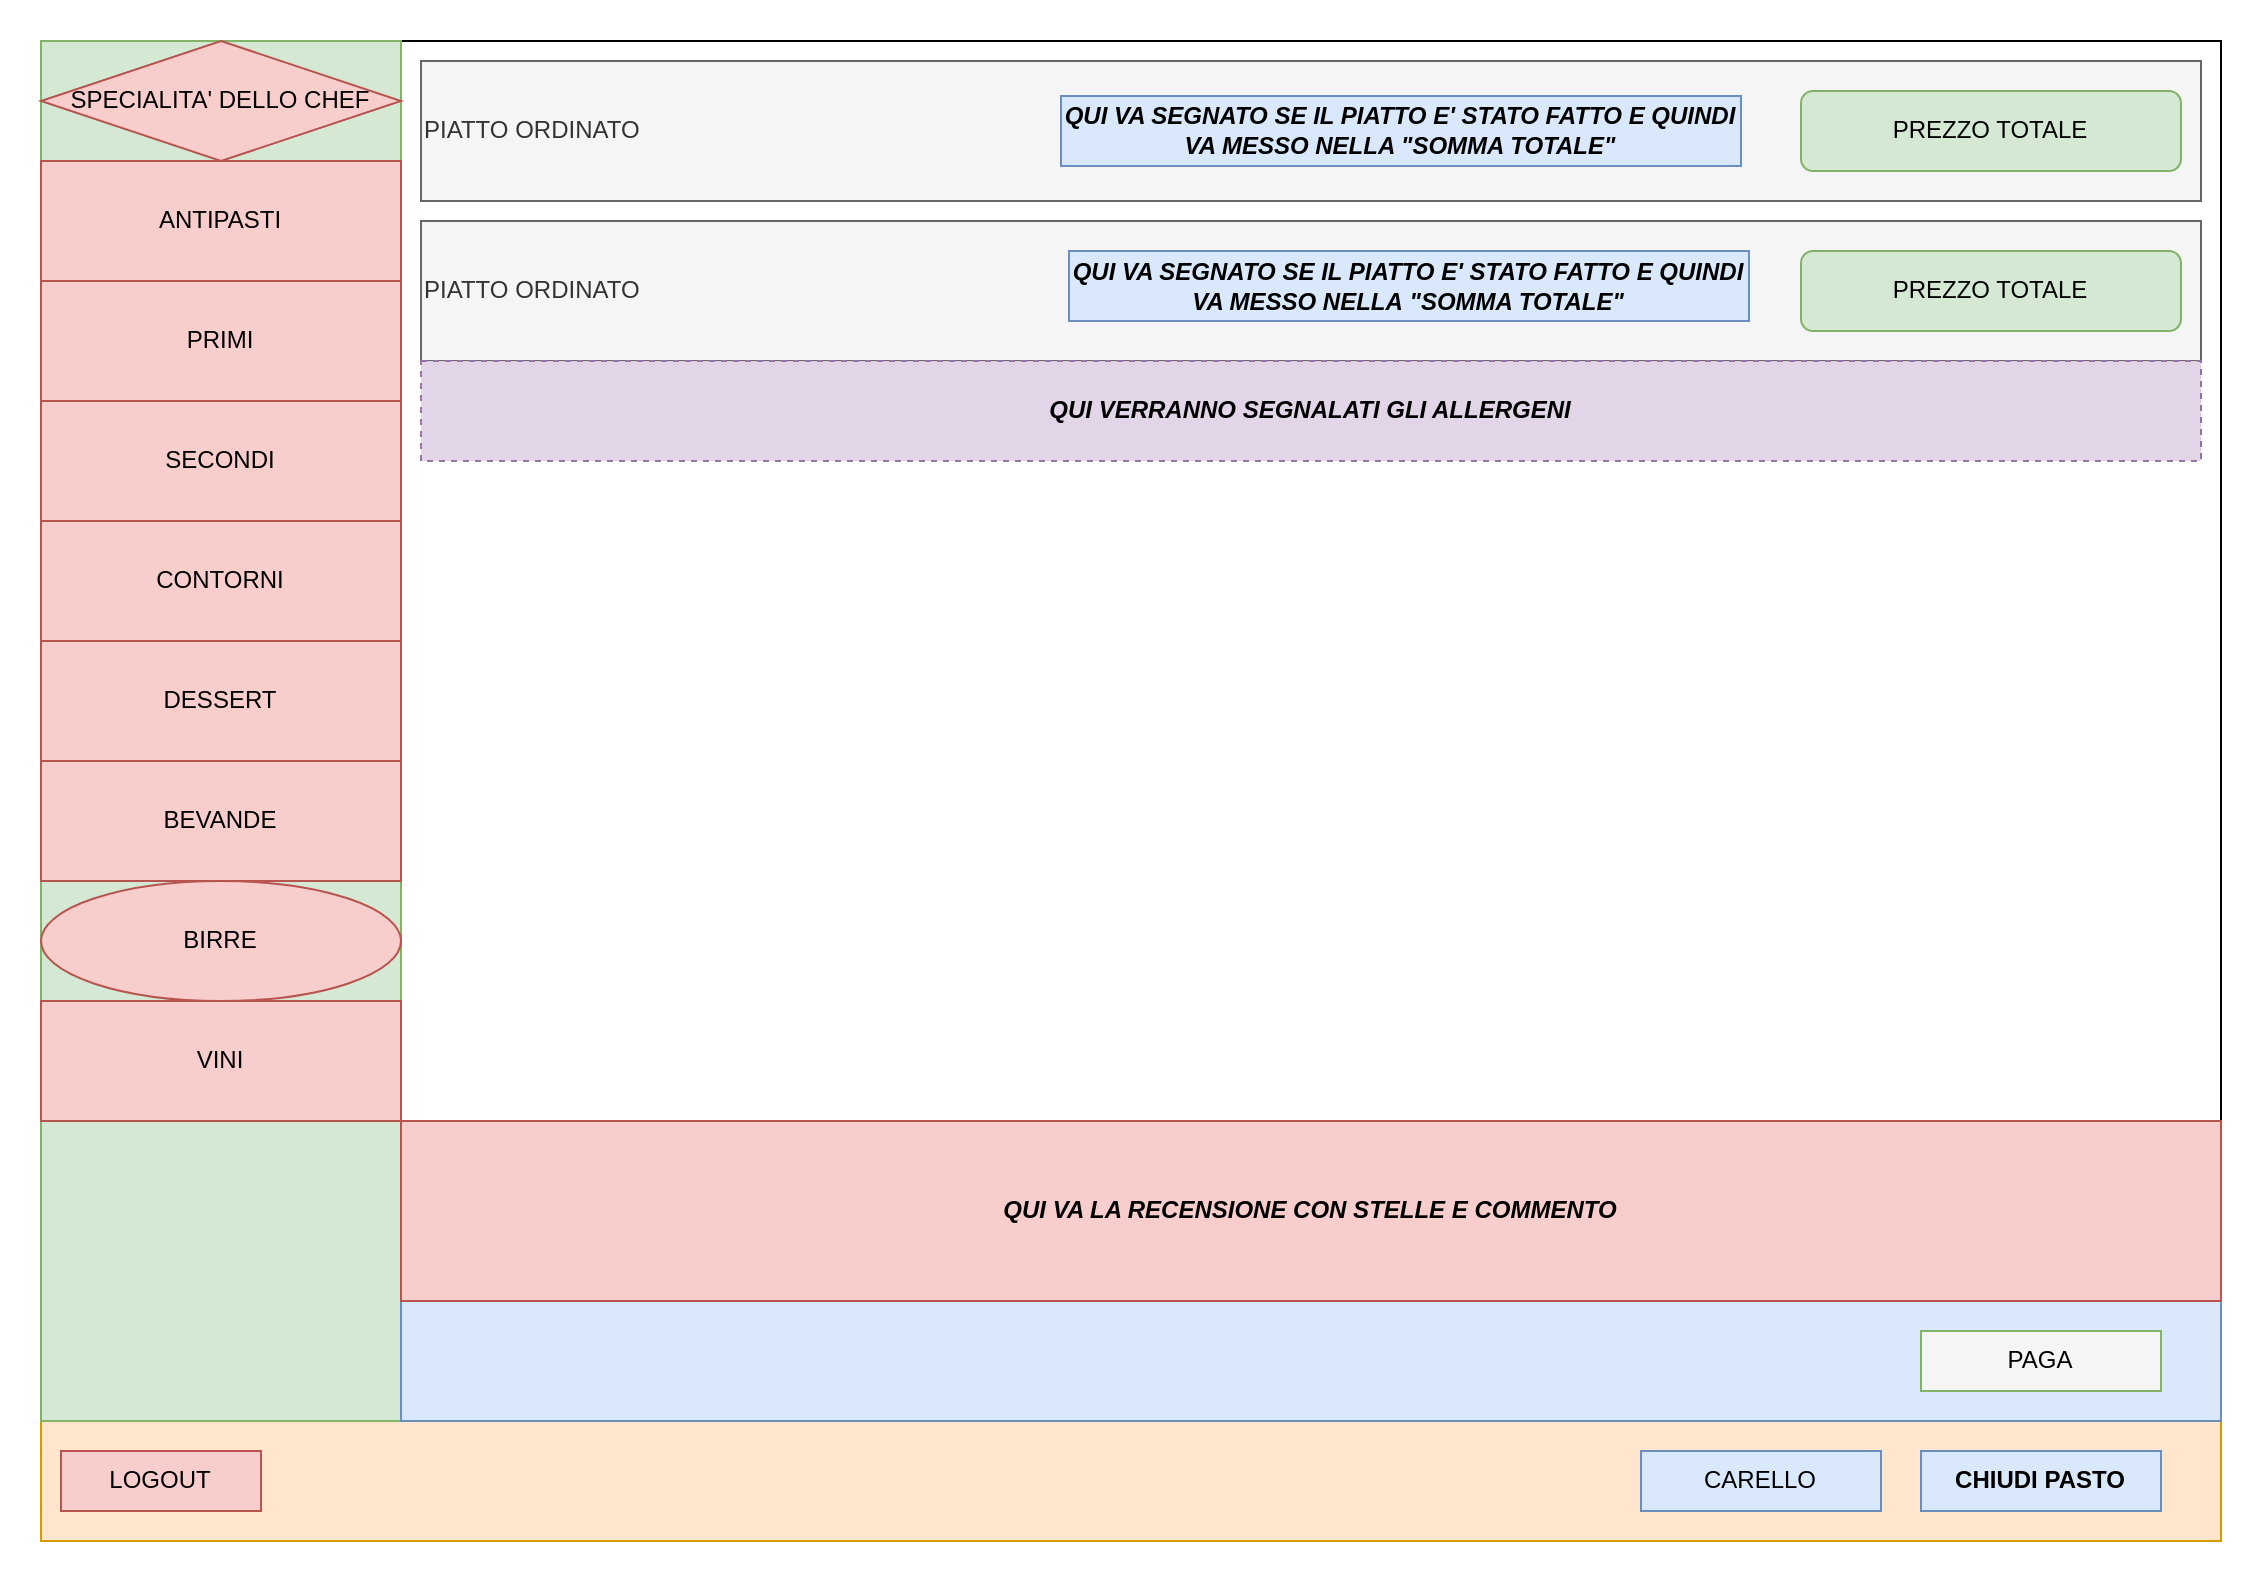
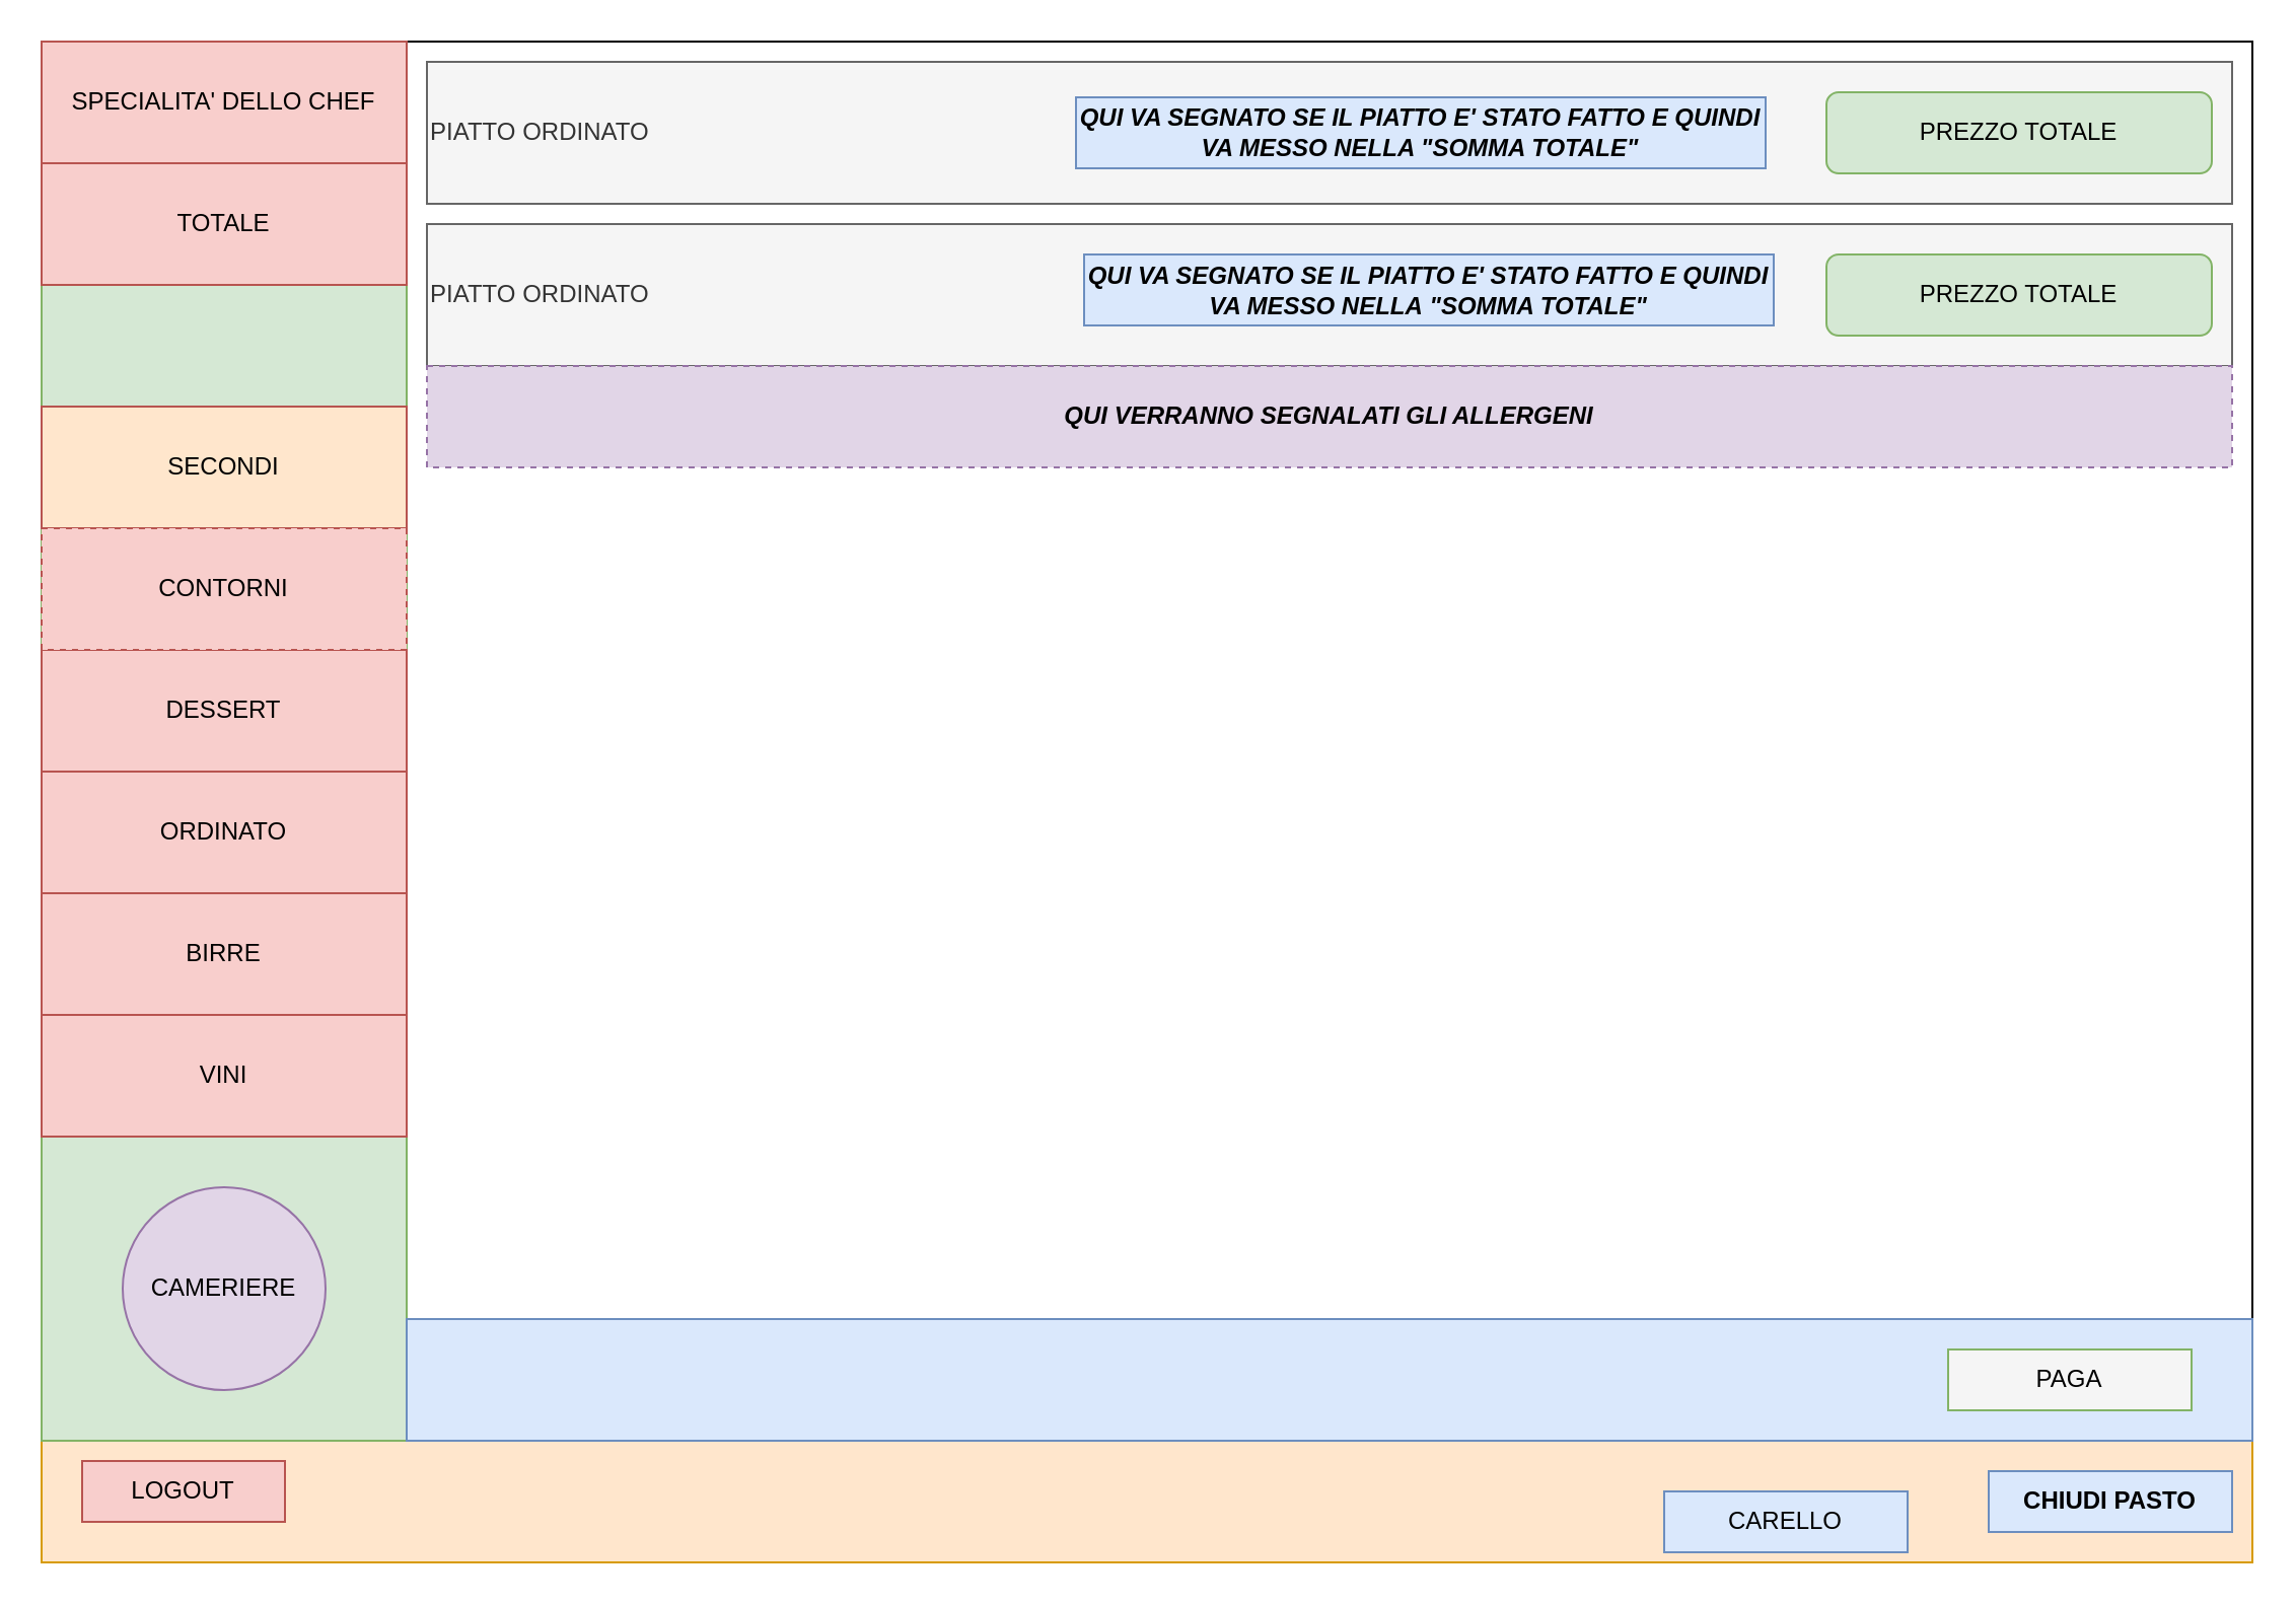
  <mxCell id="0" />
  <mxCell id="1" parent="0" />
  <mxCell id="2" value="" style="rounded=0;whiteSpace=wrap;html=1;" parent="1" vertex="1"><mxGeometry x="20" y="20" width="1090" height="750" as="geometry" /></mxCell>
  <mxCell id="3" value="" style="rounded=0;whiteSpace=wrap;html=1;fillColor=#ffe6cc;strokeColor=#d79b00;" parent="1" vertex="1"><mxGeometry x="20" y="710" width="1090" height="60" as="geometry" /></mxCell>
- <mxCell id="4" value="CARELLO" style="rounded=0;whiteSpace=wrap;html=1;fillColor=#dae8fc;strokeColor=#6c8ebf;" parent="1" vertex="1"><mxGeometry x="820" y="725" width="120" height="30" as="geometry" /></mxCell>
- <mxCell id="5" value="&lt;b&gt;CHIUDI PASTO&lt;/b&gt;" style="rounded=0;whiteSpace=wrap;html=1;fillColor=#dae8fc;strokeColor=#6c8ebf;" parent="1" vertex="1"><mxGeometry x="960" y="725" width="120" height="30" as="geometry" /></mxCell>
+ <mxCell id="4" value="CARELLO" style="rounded=0;whiteSpace=wrap;html=1;fillColor=#dae8fc;strokeColor=#6c8ebf;" parent="1" vertex="1"><mxGeometry x="820" y="735" width="120" height="30" as="geometry" /></mxCell>
+ <mxCell id="5" value="&lt;b&gt;CHIUDI PASTO&lt;/b&gt;" style="rounded=0;whiteSpace=wrap;html=1;fillColor=#dae8fc;strokeColor=#6c8ebf;" parent="1" vertex="1"><mxGeometry x="980" y="725" width="120" height="30" as="geometry" /></mxCell>
  <mxCell id="6" value="" style="rounded=0;whiteSpace=wrap;html=1;fillColor=#d5e8d4;strokeColor=#82b366;" parent="1" vertex="1"><mxGeometry x="20" y="20" width="180" height="690" as="geometry" /></mxCell>
- <mxCell id="7" value="ANTIPASTI" style="rounded=0;whiteSpace=wrap;html=1;fillColor=#f8cecc;strokeColor=#b85450;" parent="1" vertex="1"><mxGeometry x="20" y="80" width="180" height="60" as="geometry" /></mxCell>
- <mxCell id="8" value="PRIMI" style="rounded=0;whiteSpace=wrap;html=1;fillColor=#f8cecc;strokeColor=#b85450;" parent="1" vertex="1"><mxGeometry x="20" y="140" width="180" height="60" as="geometry" /></mxCell>
- <mxCell id="9" value="SPECIALITA' DELLO CHEF" style="rhombus;whiteSpace=wrap;html=1;fillColor=#f8cecc;strokeColor=#b85450;" parent="1" vertex="1"><mxGeometry x="20" y="20" width="180" height="60" as="geometry" /></mxCell>
- <mxCell id="10" value="SECONDI" style="rounded=0;whiteSpace=wrap;html=1;fillColor=#f8cecc;strokeColor=#b85450;" parent="1" vertex="1"><mxGeometry x="20" y="200" width="180" height="60" as="geometry" /></mxCell>
+ <mxCell id="7" value="TOTALE" style="rounded=0;whiteSpace=wrap;html=1;fillColor=#f8cecc;strokeColor=#b85450;" parent="1" vertex="1"><mxGeometry x="20" y="80" width="180" height="60" as="geometry" /></mxCell>
+ <mxCell id="9" value="SPECIALITA' DELLO CHEF" style="rounded=0;whiteSpace=wrap;html=1;fillColor=#f8cecc;strokeColor=#b85450;" parent="1" vertex="1"><mxGeometry x="20" y="20" width="180" height="60" as="geometry" /></mxCell>
+ <mxCell id="10" value="SECONDI" style="rounded=0;whiteSpace=wrap;html=1;fillColor=#ffe6cc;strokeColor=#b85450;" parent="1" vertex="1"><mxGeometry x="20" y="200" width="180" height="60" as="geometry" /></mxCell>
  <mxCell id="11" value="DESSERT" style="rounded=0;whiteSpace=wrap;html=1;fillColor=#f8cecc;strokeColor=#b85450;" parent="1" vertex="1"><mxGeometry x="20" y="320" width="180" height="60" as="geometry" /></mxCell>
- <mxCell id="12" value="BEVANDE" style="rounded=0;whiteSpace=wrap;html=1;fillColor=#f8cecc;strokeColor=#b85450;" parent="1" vertex="1"><mxGeometry x="20" y="380" width="180" height="60" as="geometry" /></mxCell>
- <mxCell id="13" value="BIRRE" style="ellipse;whiteSpace=wrap;html=1;fillColor=#f8cecc;strokeColor=#b85450;" parent="1" vertex="1"><mxGeometry x="20" y="440" width="180" height="60" as="geometry" /></mxCell>
+ <mxCell id="12" value="ORDINATO" style="rounded=0;whiteSpace=wrap;html=1;fillColor=#f8cecc;strokeColor=#b85450;" parent="1" vertex="1"><mxGeometry x="20" y="380" width="180" height="60" as="geometry" /></mxCell>
+ <mxCell id="13" value="BIRRE" style="rounded=0;whiteSpace=wrap;html=1;fillColor=#f8cecc;strokeColor=#b85450;" parent="1" vertex="1"><mxGeometry x="20" y="440" width="180" height="60" as="geometry" /></mxCell>
+ <mxCell id="14" value="CAMERIERE" style="ellipse;whiteSpace=wrap;html=1;aspect=fixed;fillColor=#e1d5e7;strokeColor=#9673a6;" parent="1" vertex="1"><mxGeometry x="60" y="585" width="100" height="100" as="geometry" /></mxCell>
  <mxCell id="15" value="VINI" style="rounded=0;whiteSpace=wrap;html=1;fillColor=#f8cecc;strokeColor=#b85450;" parent="1" vertex="1"><mxGeometry x="20" y="500" width="180" height="60" as="geometry" /></mxCell>
- <mxCell id="16" value="CONTORNI" style="rounded=0;whiteSpace=wrap;html=1;fillColor=#f8cecc;strokeColor=#b85450;" parent="1" vertex="1"><mxGeometry x="20" y="260" width="180" height="60" as="geometry" /></mxCell>
+ <mxCell id="16" value="CONTORNI" style="rounded=0;whiteSpace=wrap;html=1;fillColor=#f8cecc;strokeColor=#b85450;dashed=1;" parent="1" vertex="1"><mxGeometry x="20" y="260" width="180" height="60" as="geometry" /></mxCell>
  <mxCell id="17" value="" style="rounded=0;whiteSpace=wrap;html=1;strokeColor=#6c8ebf;fillColor=#dae8fc;" parent="1" vertex="1"><mxGeometry x="200" y="650" width="910" height="60" as="geometry" /></mxCell>
  <mxCell id="18" value="PIATTO ORDINATO" style="rounded=0;whiteSpace=wrap;html=1;strokeColor=#666666;fillColor=#f5f5f5;fontColor=#333333;align=left;" parent="1" vertex="1"><mxGeometry x="210" y="30" width="890" height="70" as="geometry" /></mxCell>
  <mxCell id="19" value="PREZZO TOTALE" style="rounded=1;whiteSpace=wrap;html=1;strokeColor=#82b366;fillColor=#d5e8d4;" parent="1" vertex="1"><mxGeometry x="900" y="45" width="190" height="40" as="geometry" /></mxCell>
  <mxCell id="20" value="PIATTO ORDINATO" style="rounded=0;whiteSpace=wrap;html=1;strokeColor=#666666;fillColor=#f5f5f5;fontColor=#333333;align=left;" parent="1" vertex="1"><mxGeometry x="210" y="110" width="890" height="70" as="geometry" /></mxCell>
  <mxCell id="21" value="PREZZO TOTALE" style="rounded=1;whiteSpace=wrap;html=1;strokeColor=#82b366;fillColor=#d5e8d4;" parent="1" vertex="1"><mxGeometry x="900" y="125" width="190" height="40" as="geometry" /></mxCell>
  <mxCell id="22" value="&lt;b&gt;&lt;i&gt;QUI VERRANNO SEGNALATI GLI ALLERGENI&lt;/i&gt;&lt;/b&gt;" style="rounded=0;whiteSpace=wrap;html=1;strokeColor=#9673a6;fillColor=#e1d5e7;dashed=1;" parent="1" vertex="1"><mxGeometry x="210" y="180" width="890" height="50" as="geometry" /></mxCell>
  <mxCell id="23" value="PAGA" style="rounded=0;whiteSpace=wrap;html=1;fillColor=#f5f5f5;strokeColor=#82b366;" parent="1" vertex="1"><mxGeometry x="960" y="665" width="120" height="30" as="geometry" /></mxCell>
- <mxCell id="24" value="&lt;b&gt;&lt;i&gt;QUI VA LA RECENSIONE CON STELLE E COMMENTO&lt;/i&gt;&lt;/b&gt;" style="rounded=0;whiteSpace=wrap;html=1;strokeColor=#b85450;fillColor=#f8cecc;" parent="1" vertex="1"><mxGeometry x="200" y="560" width="910" height="90" as="geometry" /></mxCell>
  <mxCell id="25" value="&lt;b&gt;&lt;i&gt;QUI VA SEGNATO SE IL PIATTO E' STATO FATTO E QUINDI VA MESSO NELLA &quot;SOMMA TOTALE&quot;&lt;/i&gt;&lt;/b&gt;" style="rounded=0;whiteSpace=wrap;html=1;strokeColor=#6c8ebf;fillColor=#dae8fc;" parent="1" vertex="1"><mxGeometry x="530" y="47.5" width="340" height="35" as="geometry" /></mxCell>
  <mxCell id="26" value="&lt;b&gt;&lt;i&gt;QUI VA SEGNATO SE IL PIATTO E' STATO FATTO E QUINDI VA MESSO NELLA&amp;nbsp;&quot;SOMMA TOTALE&quot;&lt;/i&gt;&lt;/b&gt;" style="rounded=0;whiteSpace=wrap;html=1;strokeColor=#6c8ebf;fillColor=#dae8fc;" parent="1" vertex="1"><mxGeometry x="534" y="125" width="340" height="35" as="geometry" /></mxCell>
- <mxCell id="27" value="LOGOUT" style="rounded=0;whiteSpace=wrap;html=1;fillColor=#f8cecc;strokeColor=#b85450;" vertex="1" parent="1"><mxGeometry x="30" y="725" width="100" height="30" as="geometry" /></mxCell>
+ <mxCell id="27" value="LOGOUT" style="rounded=0;whiteSpace=wrap;html=1;fillColor=#f8cecc;strokeColor=#b85450;" vertex="1" parent="1"><mxGeometry x="40" y="720" width="100" height="30" as="geometry" /></mxCell>
